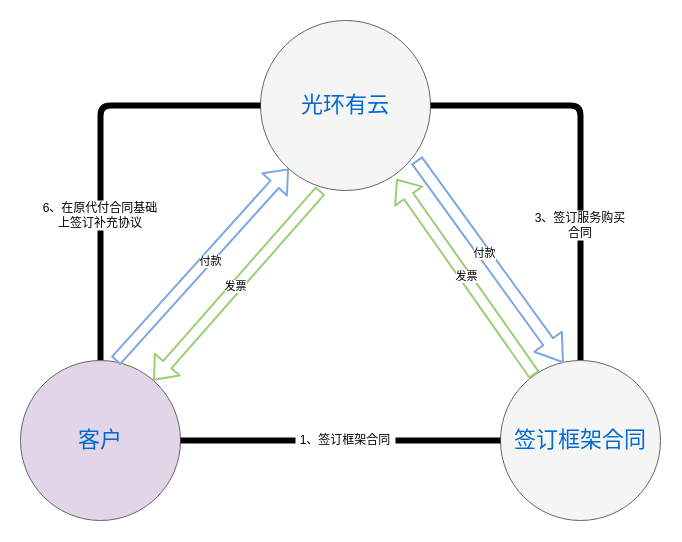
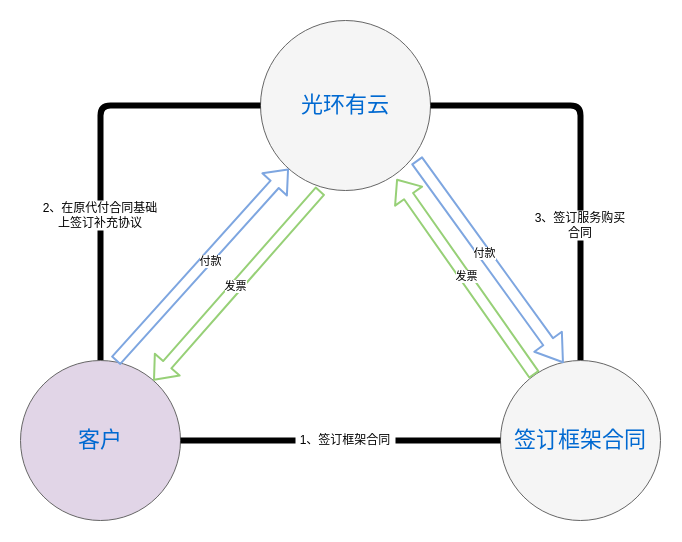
  <mxCell id="0" />
  <mxCell id="1" parent="0" />
  <mxCell id="2" value="" style="edgeStyle=orthogonalEdgeStyle;rounded=1;orthogonalLoop=1;jettySize=auto;html=1;strokeWidth=6;endArrow=none;endFill=0;entryX=0.5;entryY=0;entryDx=0;entryDy=0;startArrow=none;" edge="1" parent="1" source="16" target="7"><mxGeometry relative="1" as="geometry"><mxPoint x="100" y="100" as="targetPoint" /></mxGeometry></mxCell>
  <mxCell id="3" value="" style="edgeStyle=orthogonalEdgeStyle;rounded=1;orthogonalLoop=1;jettySize=auto;html=1;strokeWidth=6;endArrow=none;endFill=0;entryX=0.5;entryY=0;entryDx=0;entryDy=0;startArrow=none;" edge="1" parent="1" source="20" target="5"><mxGeometry relative="1" as="geometry"><mxPoint x="580" y="105" as="targetPoint" /></mxGeometry></mxCell>
  <mxCell id="4" value="光环有云" style="ellipse;whiteSpace=wrap;html=1;rounded=0;shadow=0;dashed=0;comic=0;fontFamily=Verdana;fontSize=22;fontColor=#0069D1;fillColor=#f5f5f5;strokeColor=#666666;" parent="1" vertex="1"><mxGeometry x="260" y="20" width="170" height="170" as="geometry" /></mxCell>
  <mxCell id="5" value="签订框架合同" style="ellipse;whiteSpace=wrap;html=1;rounded=0;shadow=0;dashed=0;comic=0;fontFamily=Verdana;fontSize=22;fontColor=#0069D1;fillColor=#f5f5f5;strokeColor=#666666;" parent="1" vertex="1"><mxGeometry x="500" y="360" width="160" height="160" as="geometry" /></mxCell>
  <mxCell id="6" value="" style="edgeStyle=orthogonalEdgeStyle;rounded=1;orthogonalLoop=1;jettySize=auto;html=1;entryX=0;entryY=0.5;entryDx=0;entryDy=0;strokeWidth=6;endArrow=none;endFill=0;startArrow=none;" edge="1" parent="1" source="18" target="5"><mxGeometry relative="1" as="geometry"><mxPoint x="260" y="440" as="targetPoint" /></mxGeometry></mxCell>
  <mxCell id="7" value="客户" style="ellipse;whiteSpace=wrap;html=1;rounded=0;shadow=0;dashed=0;comic=0;fontFamily=Verdana;fontSize=22;fontColor=#0069D1;fillColor=#e1d5e7;strokeColor=#666666;" parent="1" vertex="1"><mxGeometry x="20" y="360" width="160" height="160" as="geometry" /></mxCell>
  <mxCell id="8" value="" style="shape=flexArrow;endArrow=classic;html=1;rounded=1;strokeWidth=2;strokeColor=#7EA6E0;exitX=0.594;exitY=0.003;exitDx=0;exitDy=0;exitPerimeter=0;" edge="1" parent="1" source="7" target="4"><mxGeometry width="50" height="50" relative="1" as="geometry"><mxPoint x="140" y="370" as="sourcePoint" /><mxPoint x="190" y="320" as="targetPoint" /></mxGeometry></mxCell>
  <mxCell id="9" value="付款" style="edgeLabel;html=1;align=center;verticalAlign=middle;resizable=0;points=[];" vertex="1" connectable="0" parent="8"><mxGeometry x="0.397" y="-3" relative="1" as="geometry"><mxPoint x="-29" y="32" as="offset" /></mxGeometry></mxCell>
  <mxCell id="10" value="" style="shape=flexArrow;endArrow=classic;html=1;rounded=1;strokeWidth=2;width=11;endSize=7.78;strokeColor=#7EA6E0;entryX=0.394;entryY=0.016;entryDx=0;entryDy=0;entryPerimeter=0;exitX=0.918;exitY=0.821;exitDx=0;exitDy=0;exitPerimeter=0;" edge="1" parent="1" source="4" target="5"><mxGeometry width="50" height="50" relative="1" as="geometry"><mxPoint x="490" y="300" as="sourcePoint" /><mxPoint x="540" y="370" as="targetPoint" /></mxGeometry></mxCell>
  <mxCell id="11" value="付款" style="edgeLabel;html=1;align=center;verticalAlign=middle;resizable=0;points=[];" vertex="1" connectable="0" parent="10"><mxGeometry x="-0.087" y="-1" relative="1" as="geometry"><mxPoint x="1" as="offset" /></mxGeometry></mxCell>
  <mxCell id="12" value="" style="shape=flexArrow;endArrow=classic;html=1;rounded=1;strokeColor=#97D077;strokeWidth=2;exitX=0.353;exitY=1;exitDx=0;exitDy=0;exitPerimeter=0;" edge="1" parent="1" source="4" target="7"><mxGeometry width="50" height="50" relative="1" as="geometry"><mxPoint x="310" y="210" as="sourcePoint" /><mxPoint x="290" y="260" as="targetPoint" /></mxGeometry></mxCell>
  <mxCell id="13" value="发票" style="edgeLabel;html=1;align=center;verticalAlign=middle;resizable=0;points=[];" vertex="1" connectable="0" parent="12"><mxGeometry x="0.011" y="-1" relative="1" as="geometry"><mxPoint as="offset" /></mxGeometry></mxCell>
  <mxCell id="14" value="" style="shape=flexArrow;endArrow=classic;html=1;rounded=1;strokeColor=#97D077;strokeWidth=2;entryX=0.8;entryY=0.932;entryDx=0;entryDy=0;entryPerimeter=0;" edge="1" parent="1" source="5" target="4"><mxGeometry width="50" height="50" relative="1" as="geometry"><mxPoint x="300" y="370" as="sourcePoint" /><mxPoint x="450" y="350" as="targetPoint" /></mxGeometry></mxCell>
  <mxCell id="15" value="发票" style="edgeLabel;html=1;align=center;verticalAlign=middle;resizable=0;points=[];" vertex="1" connectable="0" parent="14"><mxGeometry x="0.011" y="-1" relative="1" as="geometry"><mxPoint as="offset" /></mxGeometry></mxCell>
- <mxCell id="16" value="6、在原代付合同基础上签订补充协议" style="text;html=1;strokeColor=none;fillColor=none;align=center;verticalAlign=middle;whiteSpace=wrap;rounded=0;" vertex="1" parent="1"><mxGeometry x="40" y="200" width="120" height="30" as="geometry" /></mxCell>
+ <mxCell id="16" value="2、在原代付合同基础上签订补充协议" style="text;html=1;strokeColor=none;fillColor=none;align=center;verticalAlign=middle;whiteSpace=wrap;rounded=0;" vertex="1" parent="1"><mxGeometry x="40" y="200" width="120" height="30" as="geometry" /></mxCell>
  <mxCell id="17" value="" style="edgeStyle=orthogonalEdgeStyle;rounded=1;orthogonalLoop=1;jettySize=auto;html=1;strokeWidth=6;endArrow=none;endFill=0;entryX=0.5;entryY=0;entryDx=0;entryDy=0;" edge="1" parent="1" source="4" target="16"><mxGeometry relative="1" as="geometry"><mxPoint x="260" y="105" as="sourcePoint" /><mxPoint x="100" y="360" as="targetPoint" /></mxGeometry></mxCell>
  <mxCell id="18" value="1、签订框架合同" style="text;html=1;strokeColor=none;fillColor=none;align=center;verticalAlign=middle;whiteSpace=wrap;rounded=0;" vertex="1" parent="1"><mxGeometry x="295" y="425" width="100" height="30" as="geometry" /></mxCell>
  <mxCell id="19" value="" style="edgeStyle=orthogonalEdgeStyle;rounded=1;orthogonalLoop=1;jettySize=auto;html=1;entryX=0;entryY=0.5;entryDx=0;entryDy=0;strokeWidth=6;endArrow=none;endFill=0;" edge="1" parent="1" source="7" target="18"><mxGeometry relative="1" as="geometry"><mxPoint x="180" y="440" as="sourcePoint" /><mxPoint x="500" y="440" as="targetPoint" /></mxGeometry></mxCell>
  <mxCell id="20" value="3、签订服务购买合同" style="text;html=1;strokeColor=none;fillColor=none;align=center;verticalAlign=middle;whiteSpace=wrap;rounded=0;" vertex="1" parent="1"><mxGeometry x="530" y="210" width="100" height="30" as="geometry" /></mxCell>
  <mxCell id="21" value="" style="edgeStyle=orthogonalEdgeStyle;rounded=1;orthogonalLoop=1;jettySize=auto;html=1;strokeWidth=6;endArrow=none;endFill=0;entryX=0.5;entryY=0;entryDx=0;entryDy=0;" edge="1" parent="1" source="4" target="20"><mxGeometry relative="1" as="geometry"><mxPoint x="430" y="105" as="sourcePoint" /><mxPoint x="580" y="360" as="targetPoint" /></mxGeometry></mxCell>
